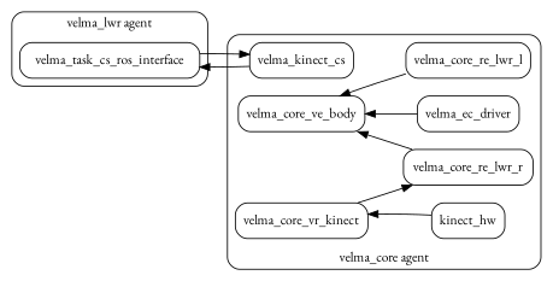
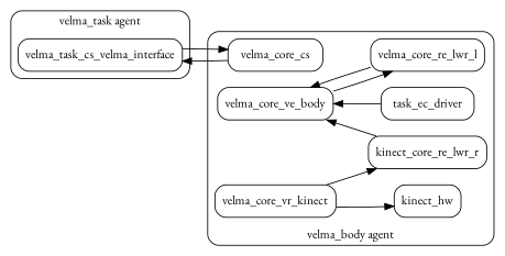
  digraph {
    fontname="EB Garamond"
    rankdir=LR
    node [fontname="EB Garamond" shape=box style=rounded]
    edge [fontname="EB Garamond"]
-   velma_task_cs_ros_interface
-   velma_ec_driver
-   velma_core_re_lwr_r
+   velma_task_cs_ros_interface [label=velma_task_cs_velma_interface]
+   velma_ec_driver [label=task_ec_driver]
+   velma_core_re_lwr_r [label=kinect_core_re_lwr_r]
    velma_core_re_lwr_l
    kinect_hw
-   velma_core_cs [label=velma_kinect_cs]
+   velma_core_cs
    velma_core_ve_body
    velma_core_vr_kinect
    subgraph cluster_1 {
-     label="velma_lwr agent"
+     label="velma_task agent"
      style=rounded
      subgraph sub_2 {
        label="velma_task agent"
        rank=same
        style=rounded
        velma_task_cs_ros_interface
      }
    }
    subgraph cluster_3 {
-     label="velma_core agent"
+     label="velma_body agent"
      labelloc=b
      style=rounded
      velma_core_cs
      velma_core_ve_body
      velma_core_vr_kinect
      subgraph sub_4 {
        label="velma_core agent"
        labelloc=b
        rank=sink
        style=rounded
        velma_ec_driver
        velma_core_re_lwr_r
        velma_core_re_lwr_l
        kinect_hw
      }
    }
    velma_task_cs_ros_interface -> velma_core_cs
    velma_ec_driver -> velma_core_ve_body
    velma_core_re_lwr_r -> velma_core_ve_body
    velma_core_re_lwr_l -> velma_core_ve_body
-   kinect_hw -> velma_core_vr_kinect
+   velma_core_vr_kinect -> kinect_hw
    velma_core_cs -> velma_task_cs_ros_interface
+   velma_core_ve_body -> velma_core_re_lwr_l
    velma_core_vr_kinect -> velma_core_re_lwr_r
  }
